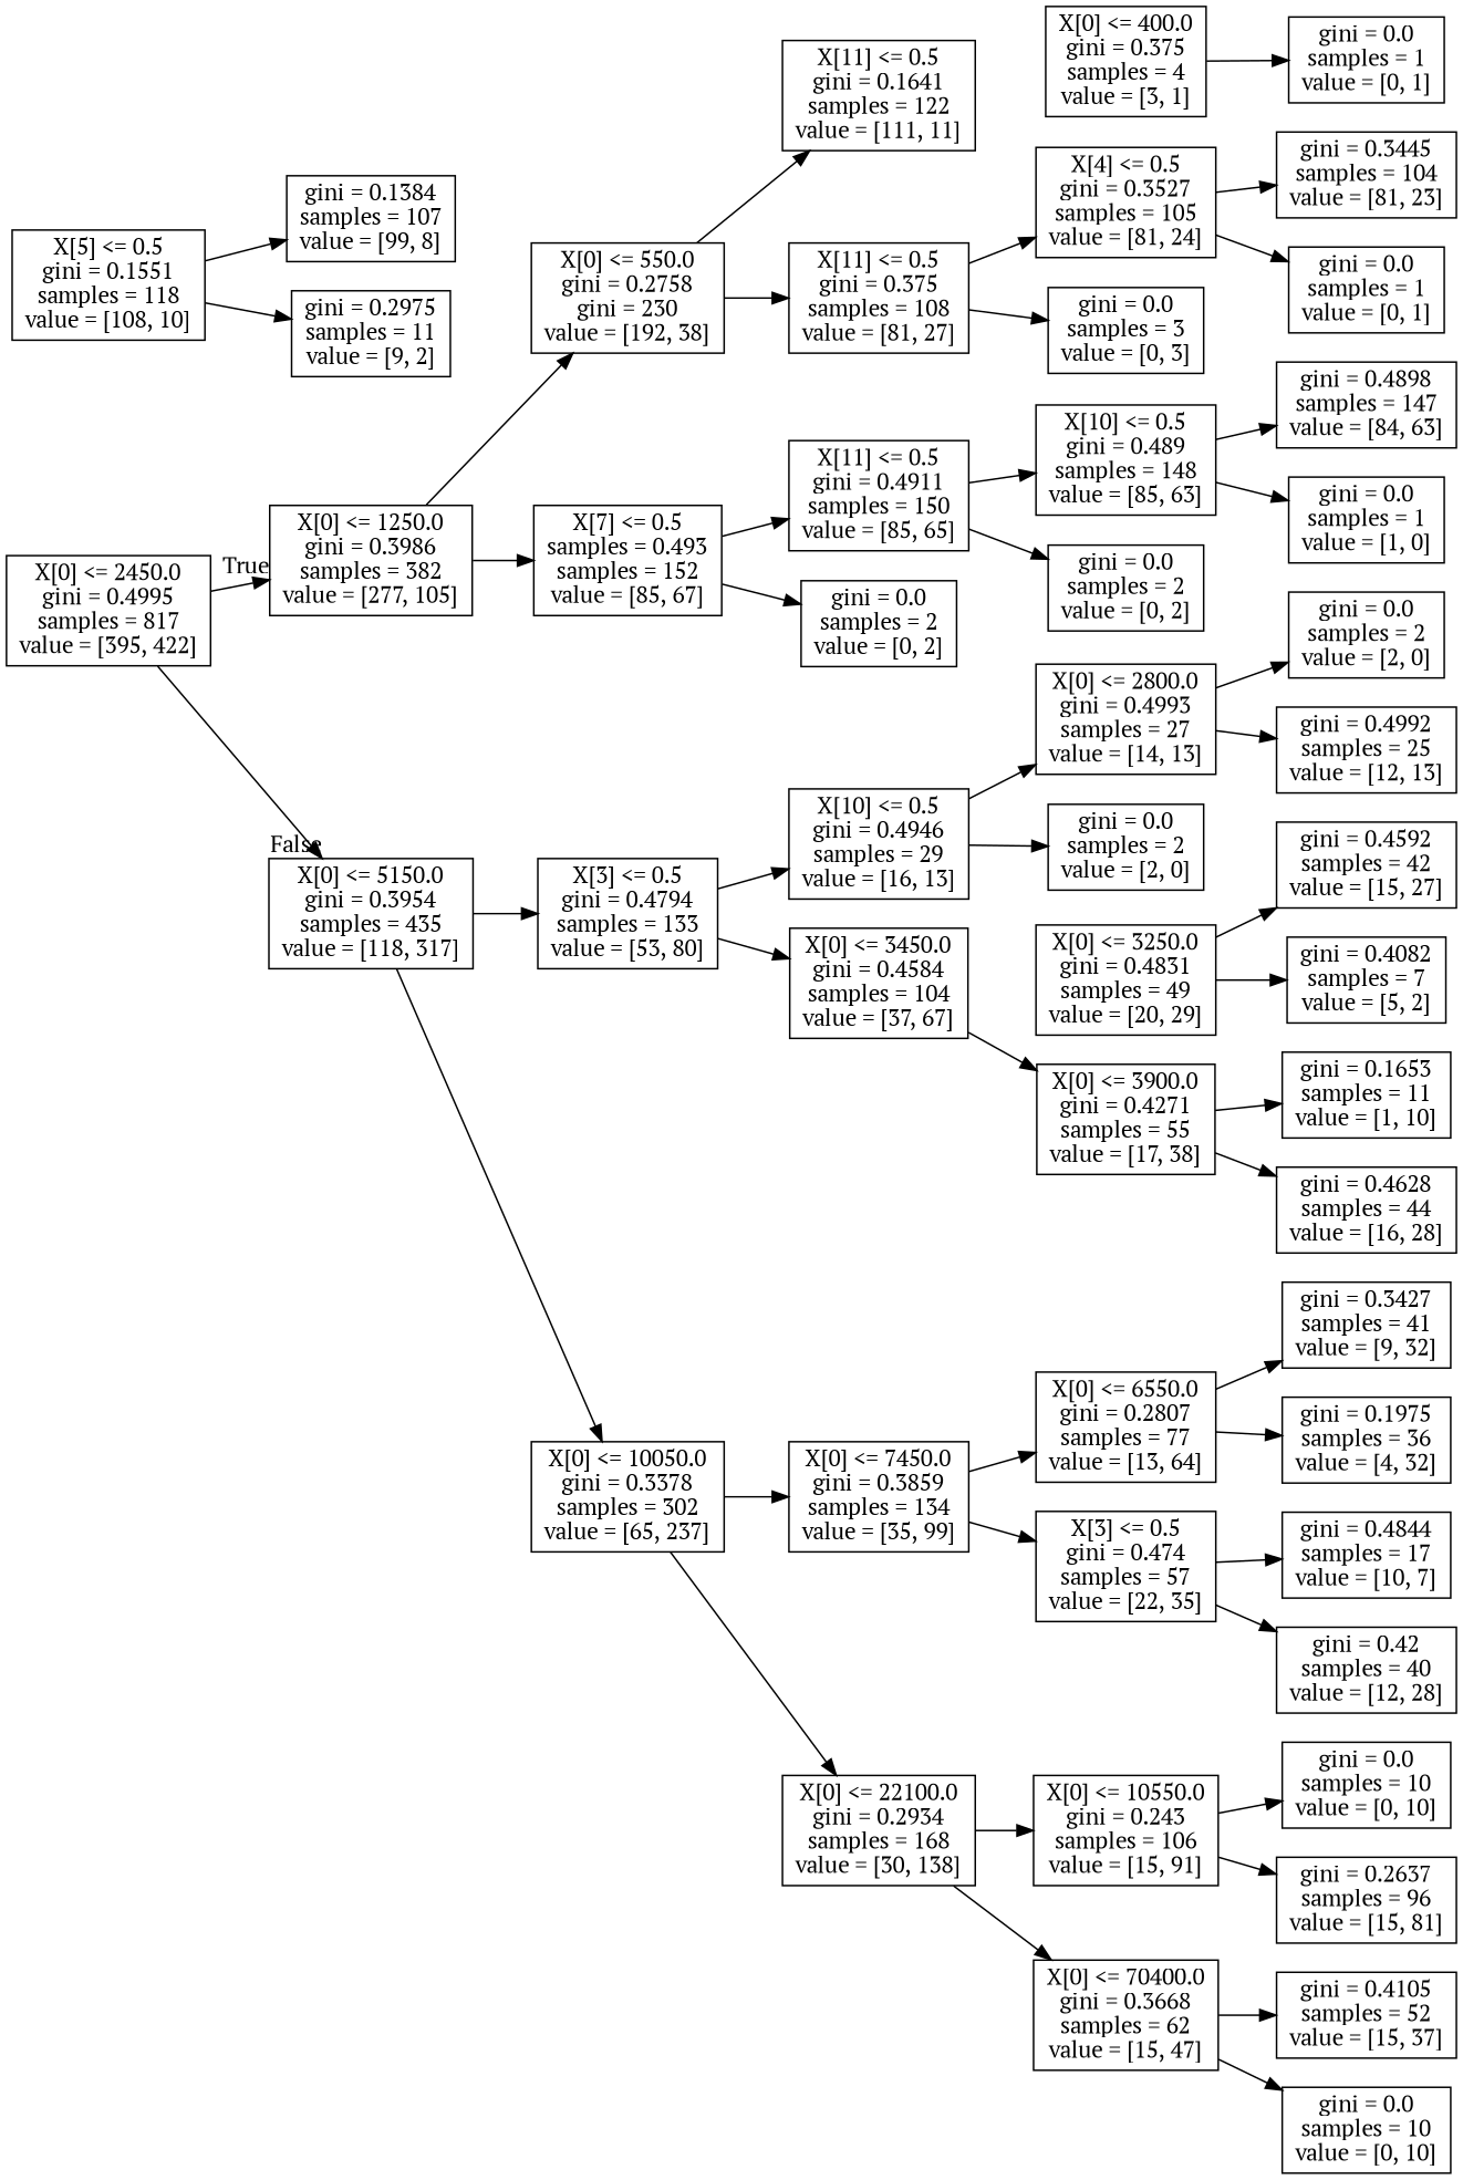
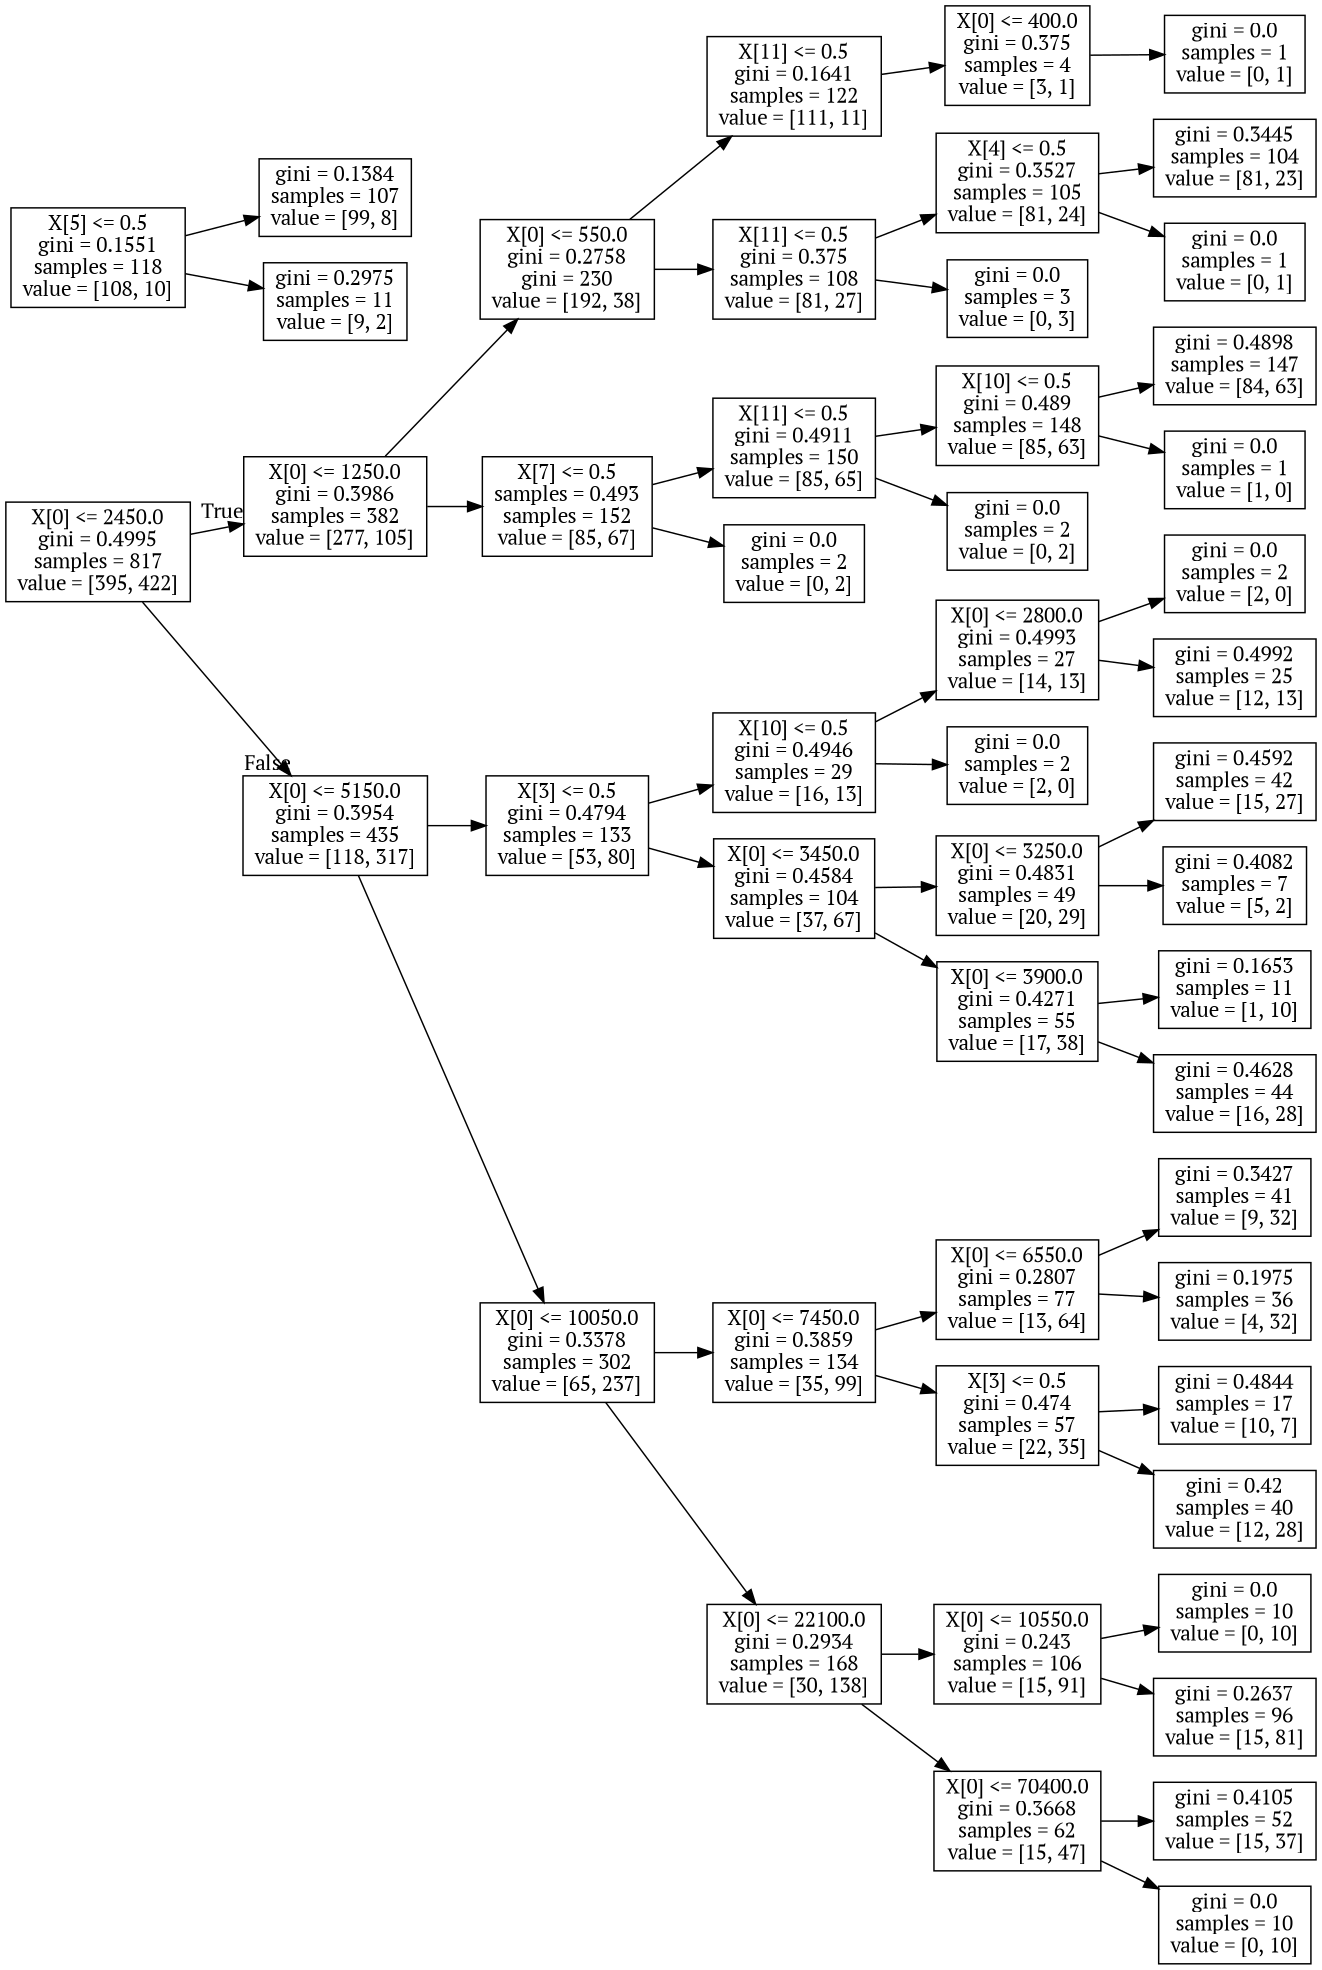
  digraph {
    fontname="PT Serif"
    rankdir=LR
    node [fontname="PT Serif" shape=box]
    edge [fontname="PT Serif"]
    n1 [label="X[0] <= 2450.0\ngini = 0.4995\nsamples = 817\nvalue = [395, 422]"]
    n2 [label="X[0] <= 1250.0\ngini = 0.3986\nsamples = 382\nvalue = [277, 105]"]
    n3 [label="X[0] <= 5150.0\ngini = 0.3954\nsamples = 435\nvalue = [118, 317]"]
    n4 [label="X[0] <= 550.0\ngini = 0.2758\ngini = 230\nvalue = [192, 38]"]
    n5 [label="X[7] <= 0.5\nsamples = 0.493\nsamples = 152\nvalue = [85, 67]"]
    n6 [label="X[3] <= 0.5\ngini = 0.4794\nsamples = 133\nvalue = [53, 80]"]
    n7 [label="X[0] <= 10050.0\ngini = 0.3378\nsamples = 302\nvalue = [65, 237]"]
    n8 [label="X[11] <= 0.5\ngini = 0.1641\nsamples = 122\nvalue = [111, 11]"]
    n9 [label="X[11] <= 0.5\ngini = 0.375\nsamples = 108\nvalue = [81, 27]"]
    n10 [label="X[11] <= 0.5\ngini = 0.4911\nsamples = 150\nvalue = [85, 65]"]
    n11 [label="gini = 0.0\nsamples = 2\nvalue = [0, 2]"]
    n12 [label="X[0] <= 400.0\ngini = 0.375\nsamples = 4\nvalue = [3, 1]"]
    n13 [label="X[4] <= 0.5\ngini = 0.3527\nsamples = 105\nvalue = [81, 24]"]
    n14 [label="gini = 0.0\nsamples = 3\nvalue = [0, 3]"]
    n15 [label="X[5] <= 0.5\ngini = 0.1551\nsamples = 118\nvalue = [108, 10]"]
    n16 [label="gini = 0.1384\nsamples = 107\nvalue = [99, 8]"]
    n17 [label="gini = 0.2975\nsamples = 11\nvalue = [9, 2]"]
    n18 [label="gini = 0.0\nsamples = 1\nvalue = [0, 1]"]
    n19 [label="gini = 0.3445\nsamples = 104\nvalue = [81, 23]"]
    n20 [label="gini = 0.0\nsamples = 1\nvalue = [0, 1]"]
    n21 [label="X[10] <= 0.5\ngini = 0.489\nsamples = 148\nvalue = [85, 63]"]
    n22 [label="gini = 0.0\nsamples = 2\nvalue = [0, 2]"]
    n23 [label="gini = 0.4898\nsamples = 147\nvalue = [84, 63]"]
    n24 [label="gini = 0.0\nsamples = 1\nvalue = [1, 0]"]
    n25 [label="X[10] <= 0.5\ngini = 0.4946\nsamples = 29\nvalue = [16, 13]"]
    n26 [label="X[0] <= 3450.0\ngini = 0.4584\nsamples = 104\nvalue = [37, 67]"]
    n27 [label="X[0] <= 7450.0\ngini = 0.3859\nsamples = 134\nvalue = [35, 99]"]
    n28 [label="X[0] <= 22100.0\ngini = 0.2934\nsamples = 168\nvalue = [30, 138]"]
    n29 [label="X[0] <= 2800.0\ngini = 0.4993\nsamples = 27\nvalue = [14, 13]"]
    n30 [label="gini = 0.0\nsamples = 2\nvalue = [2, 0]"]
    n31 [label="X[0] <= 3250.0\ngini = 0.4831\nsamples = 49\nvalue = [20, 29]"]
    n32 [label="X[0] <= 3900.0\ngini = 0.4271\nsamples = 55\nvalue = [17, 38]"]
    n33 [label="gini = 0.0\nsamples = 2\nvalue = [2, 0]"]
    n34 [label="gini = 0.4992\nsamples = 25\nvalue = [12, 13]"]
    n35 [label="gini = 0.4592\nsamples = 42\nvalue = [15, 27]"]
    n36 [label="gini = 0.4082\nsamples = 7\nvalue = [5, 2]"]
    n37 [label="gini = 0.1653\nsamples = 11\nvalue = [1, 10]"]
    n38 [label="gini = 0.4628\nsamples = 44\nvalue = [16, 28]"]
    n39 [label="X[0] <= 6550.0\ngini = 0.2807\nsamples = 77\nvalue = [13, 64]"]
    n40 [label="X[3] <= 0.5\ngini = 0.474\nsamples = 57\nvalue = [22, 35]"]
    n41 [label="X[0] <= 10550.0\ngini = 0.243\nsamples = 106\nvalue = [15, 91]"]
    n42 [label="X[0] <= 70400.0\ngini = 0.3668\nsamples = 62\nvalue = [15, 47]"]
    n43 [label="gini = 0.3427\nsamples = 41\nvalue = [9, 32]"]
    n44 [label="gini = 0.1975\nsamples = 36\nvalue = [4, 32]"]
    n45 [label="gini = 0.4844\nsamples = 17\nvalue = [10, 7]"]
    n46 [label="gini = 0.42\nsamples = 40\nvalue = [12, 28]"]
    n47 [label="gini = 0.0\nsamples = 10\nvalue = [0, 10]"]
    n48 [label="gini = 0.2637\nsamples = 96\nvalue = [15, 81]"]
    n49 [label="gini = 0.4105\nsamples = 52\nvalue = [15, 37]"]
    n50 [label="gini = 0.0\nsamples = 10\nvalue = [0, 10]"]
    n1 -> n2 [headlabel=True labelangle=45 labeldistance=2.5]
    n1 -> n3 [headlabel=False labelangle=-45 labeldistance=2.5]
    n2 -> n4
    n2 -> n5
    n3 -> n6
    n3 -> n7
    n4 -> n8
    n4 -> n9
    n5 -> n10
    n5 -> n11
    n6 -> n25
    n6 -> n26
    n7 -> n27
    n7 -> n28
+   n8 -> n12
    n9 -> n13
    n9 -> n14
    n10 -> n21
    n10 -> n22
    n12 -> n18
    n13 -> n19
    n13 -> n20
    n15 -> n16
    n15 -> n17
    n21 -> n23
    n21 -> n24
    n25 -> n29
    n25 -> n30
+   n26 -> n31
    n26 -> n32
    n27 -> n39
    n27 -> n40
    n28 -> n41
    n28 -> n42
    n29 -> n33
    n29 -> n34
    n31 -> n35
    n31 -> n36
    n32 -> n37
    n32 -> n38
    n39 -> n43
    n39 -> n44
    n40 -> n45
    n40 -> n46
    n41 -> n47
    n41 -> n48
    n42 -> n49
    n42 -> n50
  }
